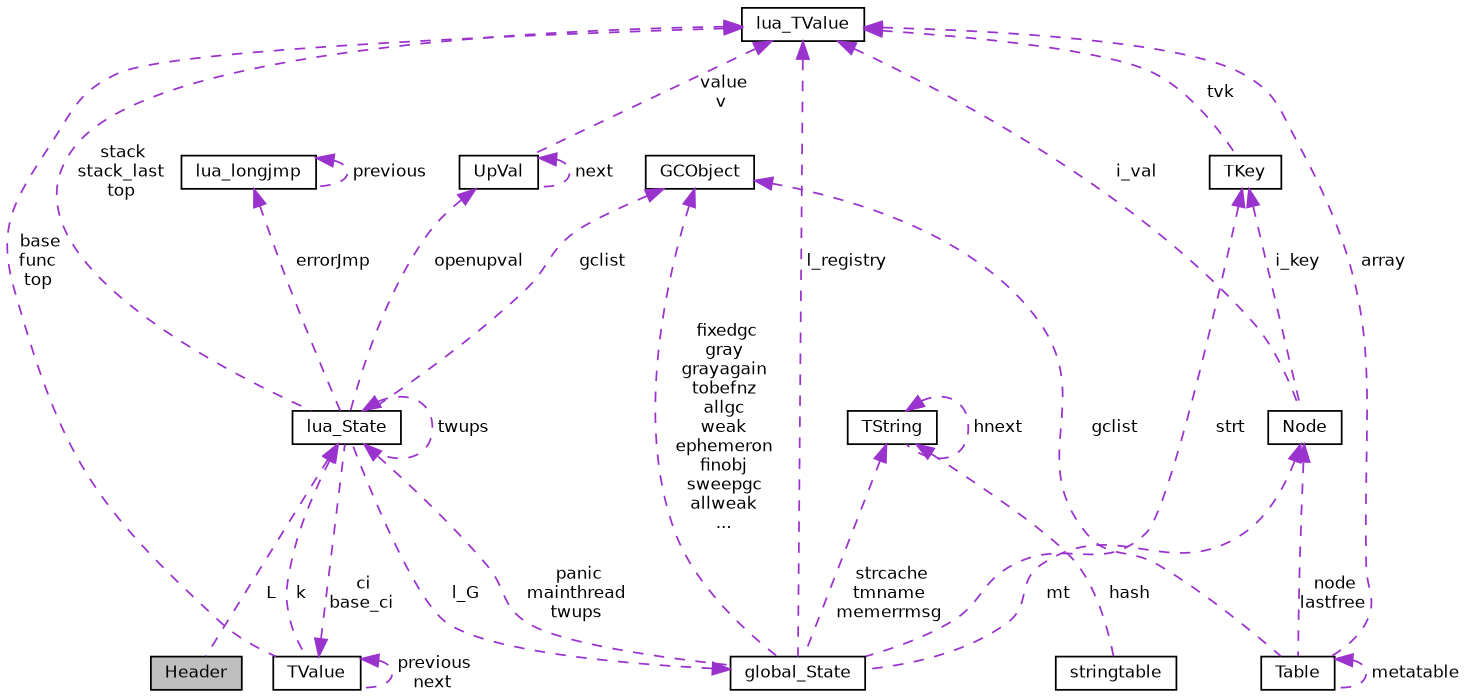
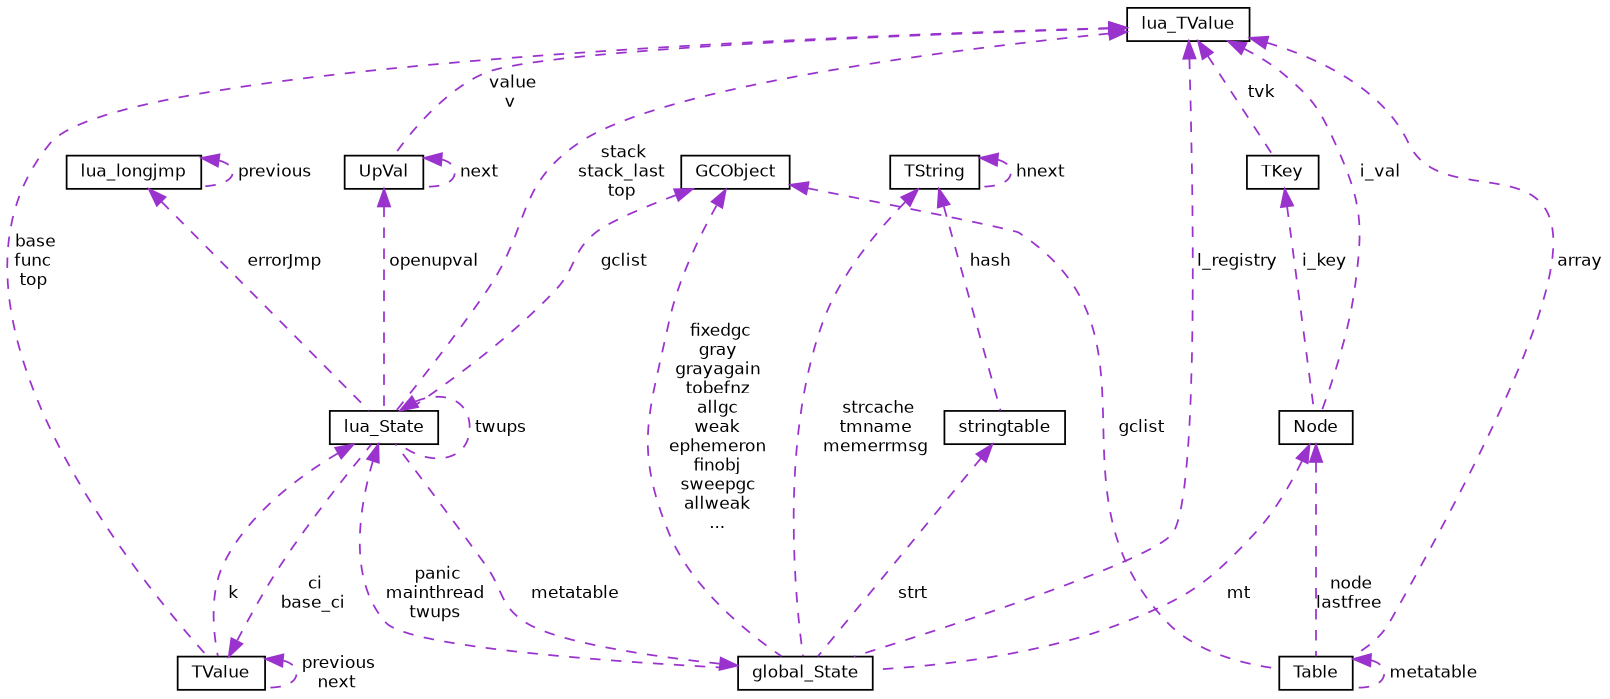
  digraph {
    node [color=black fillcolor=white fontname=Helvetica fontsize=10 shape=record style=filled]
    edge [color=darkorchid3 dir=back fontname=Helvetica fontsize=10 labelfontname=Helvetica labelfontsize=10 style=dashed]
-   n1 [fillcolor=grey75 fontcolor=black height=0.2 label=Header width=0.4]
    n2 [height=0.2 label=lua_State width=0.4]
    n3 [height=0.2 label=global_State width=0.4]
    n4 [height=0.2 label=TValue width=0.4]
    n5 [height=0.2 label=UpVal width=0.4]
    n6 [height=0.2 label=lua_TValue width=0.4]
    n7 [height=0.2 label=Table width=0.4]
    n8 [height=0.2 label="Node" width=0.4]
    n9 [height=0.2 label=TKey width=0.4]
    n10 [height=0.2 label=lua_longjmp width=0.4]
    n11 [height=0.2 label=stringtable width=0.4]
    n12 [height=0.2 label=TString width=0.4]
    n13 [height=0.2 label=GCObject width=0.4]
-   n2 -> n1 [label=" L"]
    n2 -> n2 [label=" twups"]
    n2 -> n3 [label=" panic\nmainthread\ntwups"]
    n2 -> n4 [label=" k"]
-   n3 -> n2 [label=" l_G"]
+   n3 -> n2 [label=" metatable"]
    n4 -> n2 [label=" ci\nbase_ci"]
    n4 -> n4 [label=" previous\nnext"]
    n5 -> n2 [label=" openupval"]
    n5 -> n5 [label=" next"]
    n6 -> n2 [label=" stack\nstack_last\ntop"]
    n6 -> n3 [label=" l_registry"]
    n6 -> n4 [label=" base\nfunc\ntop"]
    n6 -> n5 [label=" value\nv"]
    n6 -> n7 [label=" array"]
    n6 -> n8 [label=" i_val"]
    n6 -> n9 [label=" tvk"]
    n7 -> n7 [label=" metatable"]
    n8 -> n3 [label=" mt"]
    n8 -> n7 [label=" node\nlastfree"]
    n9 -> n8 [label=" i_key"]
    n10 -> n2 [label=" errorJmp"]
    n10 -> n10 [label=" previous"]
-   n9 -> n3 [label=" strt"]
+   n11 -> n3 [label=" strt"]
    n12 -> n3 [label=" strcache\ntmname\nmemerrmsg"]
    n12 -> n11 [label=" hash"]
    n12 -> n12 [label=" hnext"]
    n13 -> n2 [label=" gclist"]
    n13 -> n3 [label=" fixedgc\ngray\ngrayagain\ntobefnz\nallgc\nweak\nephemeron\nfinobj\nsweepgc\nallweak\n..."]
    n13 -> n7 [label=" gclist"]
  }
